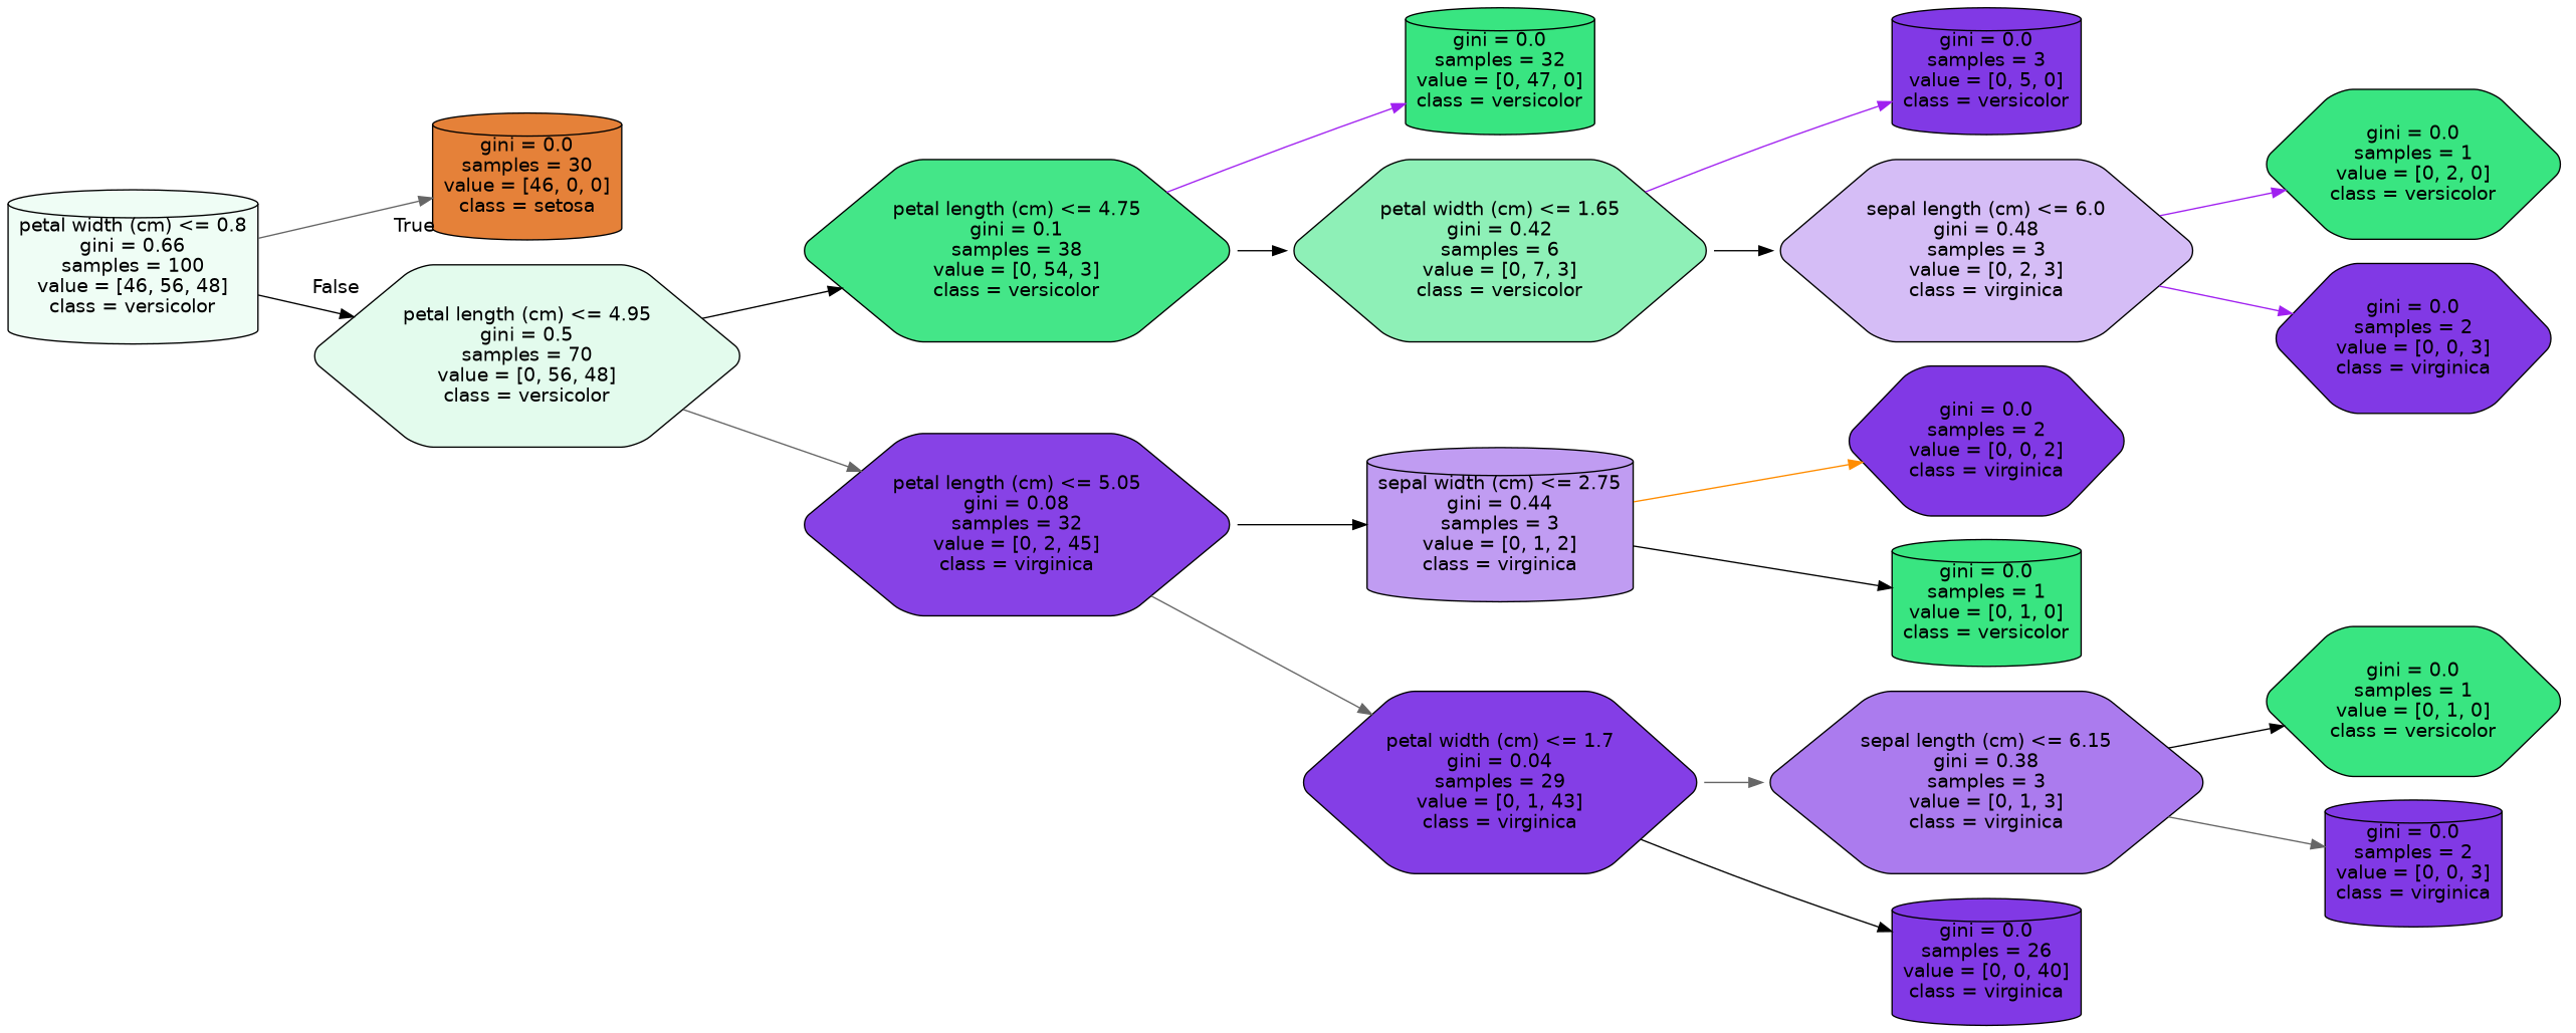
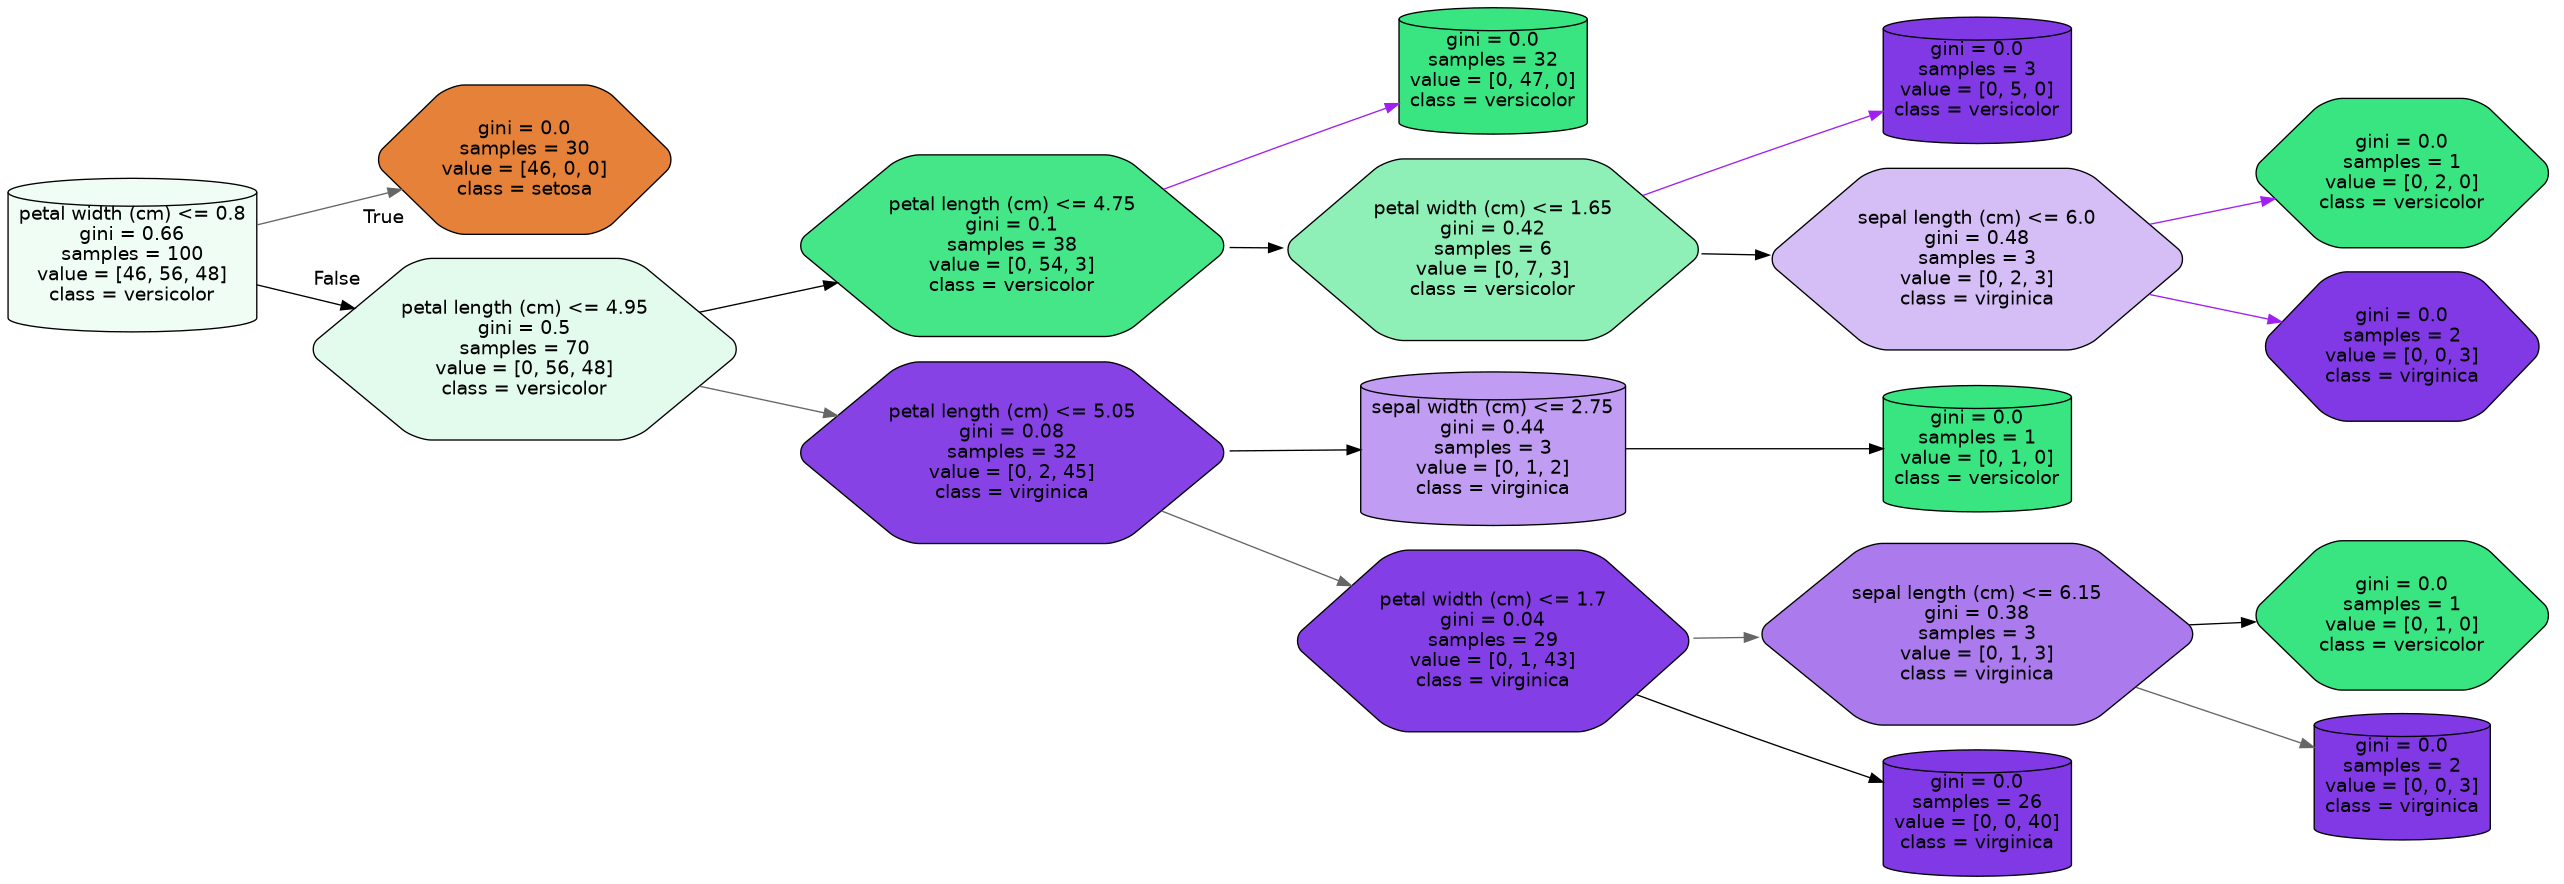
  digraph {
    rankdir=LR
    node [color=black fillcolor="#8139e5" fontname=helvetica shape=hexagon style="filled, rounded"]
    edge [color=black fontname=helvetica]
    n1 [fillcolor="#effdf5" label="petal width (cm) <= 0.8\ngini = 0.66\nsamples = 100\nvalue = [46, 56, 48]\nclass = versicolor" shape=cylinder]
-   n2 [fillcolor="#e58139" label="gini = 0.0\nsamples = 30\nvalue = [46, 0, 0]\nclass = setosa" shape=cylinder]
+   n2 [fillcolor="#e58139" label="gini = 0.0\nsamples = 30\nvalue = [46, 0, 0]\nclass = setosa"]
    n3 [fillcolor="#e3fbed" label="petal length (cm) <= 4.95\ngini = 0.5\nsamples = 70\nvalue = [0, 56, 48]\nclass = versicolor"]
    n4 [fillcolor="#44e688" label="petal length (cm) <= 4.75\ngini = 0.1\nsamples = 38\nvalue = [0, 54, 3]\nclass = versicolor"]
    n5 [fillcolor="#8742e6" label="petal length (cm) <= 5.05\ngini = 0.08\nsamples = 32\nvalue = [0, 2, 45]\nclass = virginica"]
    n6 [fillcolor="#39e581" label="gini = 0.0\nsamples = 32\nvalue = [0, 47, 0]\nclass = versicolor" shape=cylinder]
    n7 [fillcolor="#8ef0b7" label="petal width (cm) <= 1.65\ngini = 0.42\nsamples = 6\nvalue = [0, 7, 3]\nclass = versicolor"]
    n8 [fillcolor="#c09cf2" label="sepal width (cm) <= 2.75\ngini = 0.44\nsamples = 3\nvalue = [0, 1, 2]\nclass = virginica" shape=cylinder]
    n9 [fillcolor="#843ee6" label="petal width (cm) <= 1.7\ngini = 0.04\nsamples = 29\nvalue = [0, 1, 43]\nclass = virginica"]
    n10 [label="gini = 0.0\nsamples = 3\nvalue = [0, 5, 0]\nclass = versicolor" shape=cylinder]
    n11 [fillcolor="#d5bdf6" label="sepal length (cm) <= 6.0\ngini = 0.48\nsamples = 3\nvalue = [0, 2, 3]\nclass = virginica"]
    n12 [fillcolor="#39e581" label="gini = 0.0\nsamples = 1\nvalue = [0, 2, 0]\nclass = versicolor"]
    n13 [label="gini = 0.0\nsamples = 2\nvalue = [0, 0, 3]\nclass = virginica"]
-   n14 [label="gini = 0.0\nsamples = 2\nvalue = [0, 0, 2]\nclass = virginica"]
    n15 [fillcolor="#39e581" label="gini = 0.0\nsamples = 1\nvalue = [0, 1, 0]\nclass = versicolor" shape=cylinder]
    n16 [fillcolor="#ab7bee" label="sepal length (cm) <= 6.15\ngini = 0.38\nsamples = 3\nvalue = [0, 1, 3]\nclass = virginica"]
    n17 [label="gini = 0.0\nsamples = 26\nvalue = [0, 0, 40]\nclass = virginica" shape=cylinder]
    n18 [fillcolor="#39e581" label="gini = 0.0\nsamples = 1\nvalue = [0, 1, 0]\nclass = versicolor"]
    n19 [label="gini = 0.0\nsamples = 2\nvalue = [0, 0, 3]\nclass = virginica" shape=cylinder]
    n1 -> n2 [color=gray40 headlabel=True labelangle=45 labeldistance=2.5]
    n1 -> n3 [headlabel=False labelangle=-45 labeldistance=2.5]
    n3 -> n4
    n3 -> n5 [color=gray40]
    n4 -> n6 [color=purple]
    n4 -> n7
    n5 -> n8
    n5 -> n9 [color=gray40]
    n7 -> n10 [color=purple]
    n7 -> n11
-   n8 -> n14 [color=darkorange]
    n8 -> n15
    n9 -> n16 [color=gray40]
    n9 -> n17
    n11 -> n12 [color=purple]
    n11 -> n13 [color=purple]
    n16 -> n18
    n16 -> n19 [color=gray40]
  }
